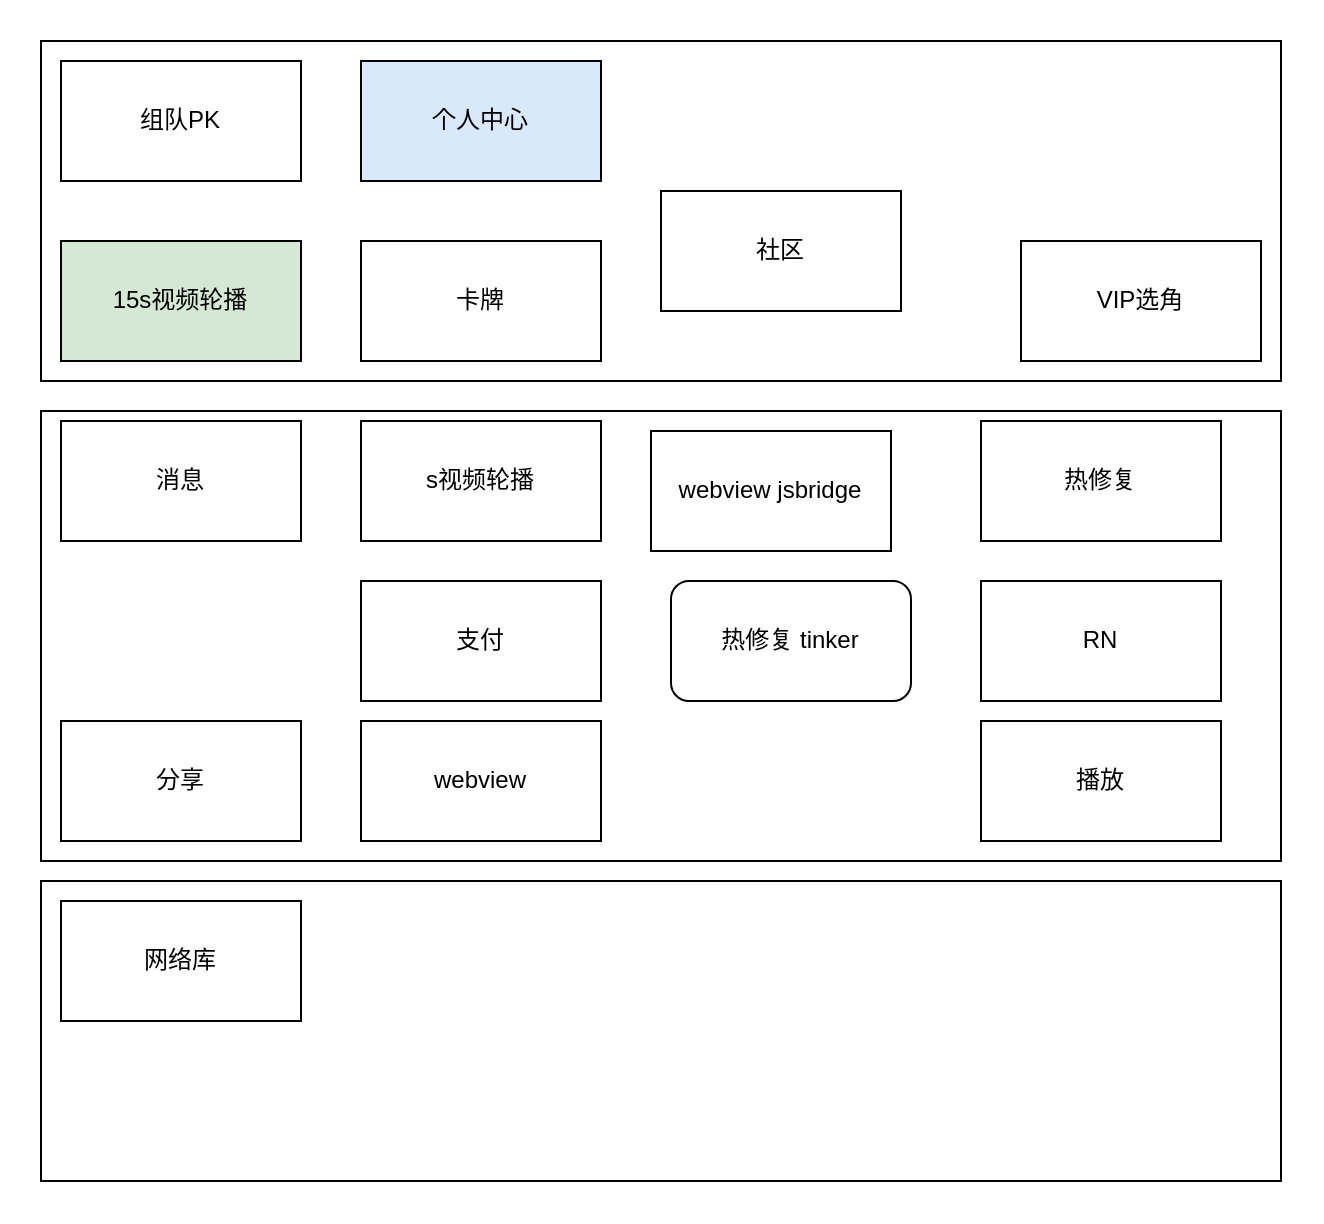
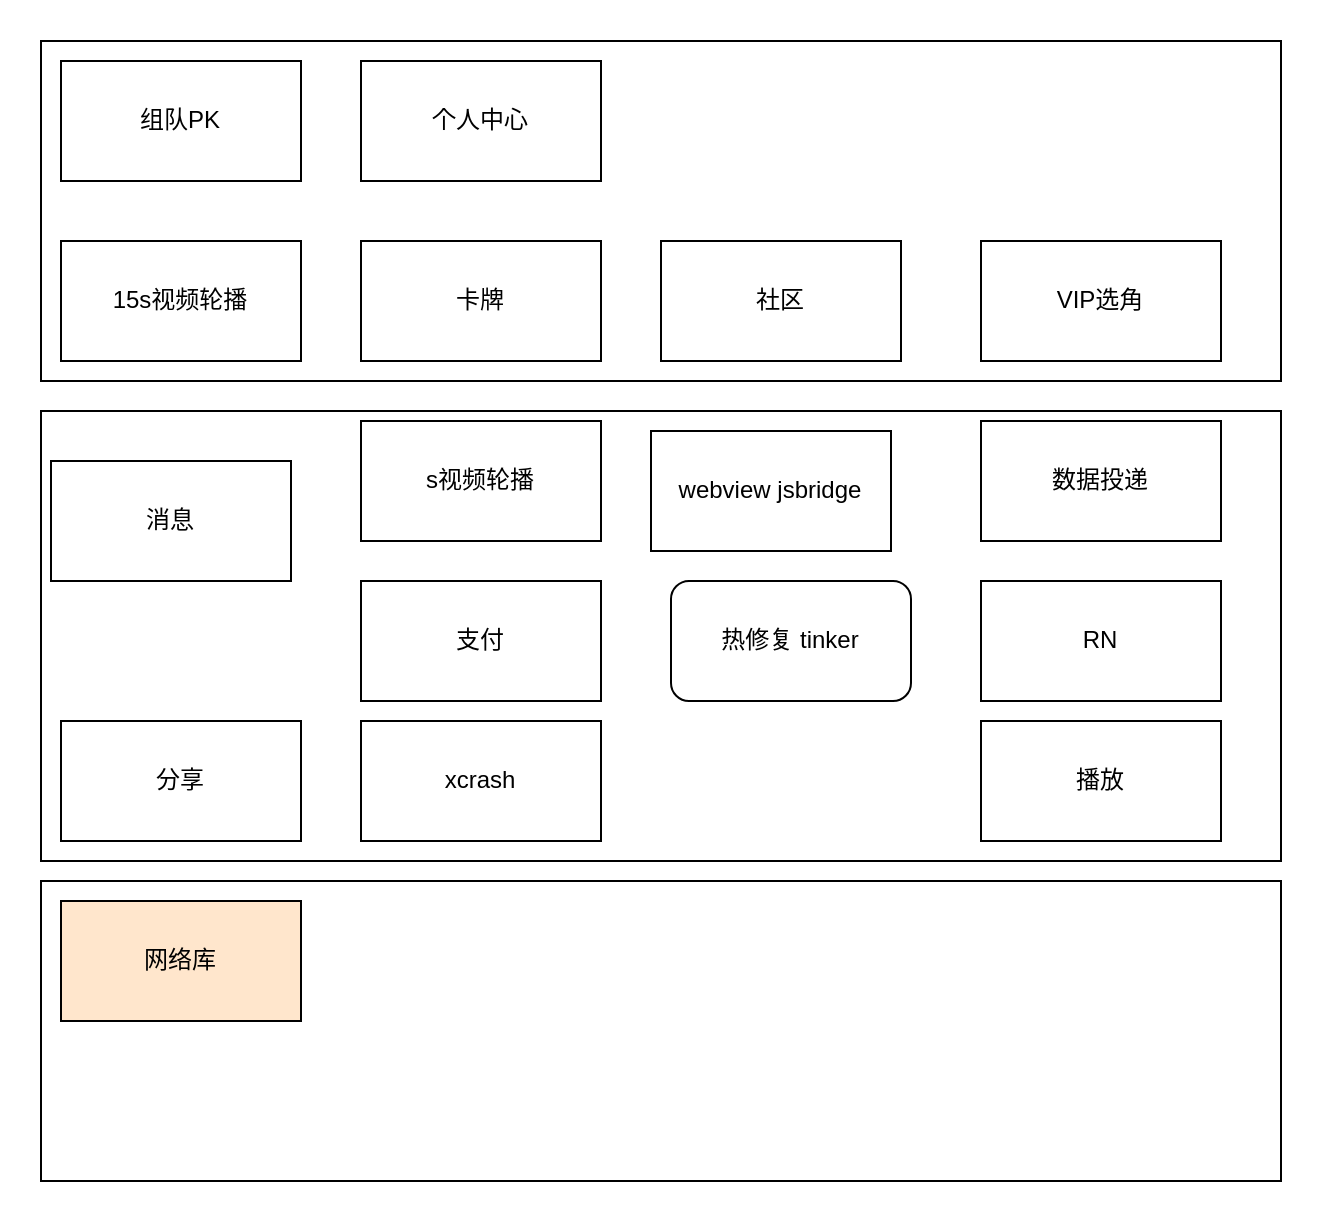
  <mxCell id="0" />
  <mxCell id="1" parent="0" />
  <mxCell id="2" value="" style="rounded=0;whiteSpace=wrap;html=1;" vertex="1" parent="1"><mxGeometry x="20" y="440" width="620" height="150" as="geometry" /></mxCell>
  <mxCell id="3" value="" style="rounded=0;whiteSpace=wrap;html=1;" parent="1" vertex="1"><mxGeometry x="20" y="20" width="620" height="170" as="geometry" /></mxCell>
  <mxCell id="4" value="" style="rounded=0;whiteSpace=wrap;html=1;" parent="1" vertex="1"><mxGeometry x="20" y="205" width="620" height="225" as="geometry" /></mxCell>
  <mxCell id="5" value="支付" style="rounded=0;whiteSpace=wrap;html=1;" parent="1" vertex="1"><mxGeometry x="180" y="290" width="120" height="60" as="geometry" /></mxCell>
  <mxCell id="6" value="热修复 tinker" style="whiteSpace=wrap;html=1;rounded=1;" parent="1" vertex="1"><mxGeometry x="335" y="290" width="120" height="60" as="geometry" /></mxCell>
  <mxCell id="7" value="RN" style="rounded=0;whiteSpace=wrap;html=1;" parent="1" vertex="1"><mxGeometry x="490" y="290" width="120" height="60" as="geometry" /></mxCell>
- <mxCell id="8" value="消息" style="rounded=0;whiteSpace=wrap;html=1;" parent="1" vertex="1"><mxGeometry x="30" y="210" width="120" height="60" as="geometry" /></mxCell>
- <mxCell id="9" value="15s视频轮播" style="rounded=0;whiteSpace=wrap;html=1;fillColor=#d5e8d4;" parent="1" vertex="1"><mxGeometry x="30" y="120" width="120" height="60" as="geometry" /></mxCell>
+ <mxCell id="8" value="消息" style="rounded=0;whiteSpace=wrap;html=1;" parent="1" vertex="1"><mxGeometry x="25" y="230" width="120" height="60" as="geometry" /></mxCell>
+ <mxCell id="9" value="15s视频轮播" style="rounded=0;whiteSpace=wrap;html=1;" parent="1" vertex="1"><mxGeometry x="30" y="120" width="120" height="60" as="geometry" /></mxCell>
  <mxCell id="10" value="卡牌" style="rounded=0;whiteSpace=wrap;html=1;" parent="1" vertex="1"><mxGeometry x="180" y="120" width="120" height="60" as="geometry" /></mxCell>
- <mxCell id="11" value="社区" style="rounded=0;whiteSpace=wrap;html=1;" parent="1" vertex="1"><mxGeometry x="330" y="95" width="120" height="60" as="geometry" /></mxCell>
+ <mxCell id="11" value="社区" style="rounded=0;whiteSpace=wrap;html=1;" parent="1" vertex="1"><mxGeometry x="330" y="120" width="120" height="60" as="geometry" /></mxCell>
  <mxCell id="12" value="s视频轮播" style="rounded=0;whiteSpace=wrap;html=1;fillColor=#FFFFFF;" parent="1" vertex="1"><mxGeometry x="180" y="210" width="120" height="60" as="geometry" /></mxCell>
- <mxCell id="13" value="VIP选角" style="rounded=0;whiteSpace=wrap;html=1;" parent="1" vertex="1"><mxGeometry x="510" y="120" width="120" height="60" as="geometry" /></mxCell>
+ <mxCell id="13" value="VIP选角" style="rounded=0;whiteSpace=wrap;html=1;" parent="1" vertex="1"><mxGeometry x="490" y="120" width="120" height="60" as="geometry" /></mxCell>
  <mxCell id="14" value="组队PK" style="rounded=0;whiteSpace=wrap;html=1;" parent="1" vertex="1"><mxGeometry x="30" y="30" width="120" height="60" as="geometry" /></mxCell>
- <mxCell id="15" value="个人中心" style="rounded=0;whiteSpace=wrap;html=1;fillColor=#dae8fc;" parent="1" vertex="1"><mxGeometry x="180" y="30" width="120" height="60" as="geometry" /></mxCell>
+ <mxCell id="15" value="个人中心" style="rounded=0;whiteSpace=wrap;html=1;" parent="1" vertex="1"><mxGeometry x="180" y="30" width="120" height="60" as="geometry" /></mxCell>
  <mxCell id="16" value="webview jsbridge" style="rounded=0;whiteSpace=wrap;html=1;" parent="1" vertex="1"><mxGeometry x="325" y="215" width="120" height="60" as="geometry" /></mxCell>
  <mxCell id="17" value="分享" style="rounded=0;whiteSpace=wrap;html=1;" parent="1" vertex="1"><mxGeometry x="30" y="360" width="120" height="60" as="geometry" /></mxCell>
- <mxCell id="18" value="webview" style="rounded=0;whiteSpace=wrap;html=1;" vertex="1" parent="1"><mxGeometry x="180" y="360" width="120" height="60" as="geometry" /></mxCell>
+ <mxCell id="18" value="xcrash" style="rounded=0;whiteSpace=wrap;html=1;" vertex="1" parent="1"><mxGeometry x="180" y="360" width="120" height="60" as="geometry" /></mxCell>
  <mxCell id="19" value="播放" style="rounded=0;whiteSpace=wrap;html=1;" vertex="1" parent="1"><mxGeometry x="490" y="360" width="120" height="60" as="geometry" /></mxCell>
- <mxCell id="20" value="网络库" style="rounded=0;whiteSpace=wrap;html=1;" vertex="1" parent="1"><mxGeometry x="30" y="450" width="120" height="60" as="geometry" /></mxCell>
- <mxCell id="21" value="热修复" style="rounded=0;whiteSpace=wrap;html=1;fillColor=#FFFFFF;" parent="1" vertex="1"><mxGeometry x="490" y="210" width="120" height="60" as="geometry" /></mxCell>
+ <mxCell id="20" value="网络库" style="rounded=0;whiteSpace=wrap;html=1;fillColor=#ffe6cc;" vertex="1" parent="1"><mxGeometry x="30" y="450" width="120" height="60" as="geometry" /></mxCell>
+ <mxCell id="21" value="数据投递" style="rounded=0;whiteSpace=wrap;html=1;fillColor=#FFFFFF;" parent="1" vertex="1"><mxGeometry x="490" y="210" width="120" height="60" as="geometry" /></mxCell>
